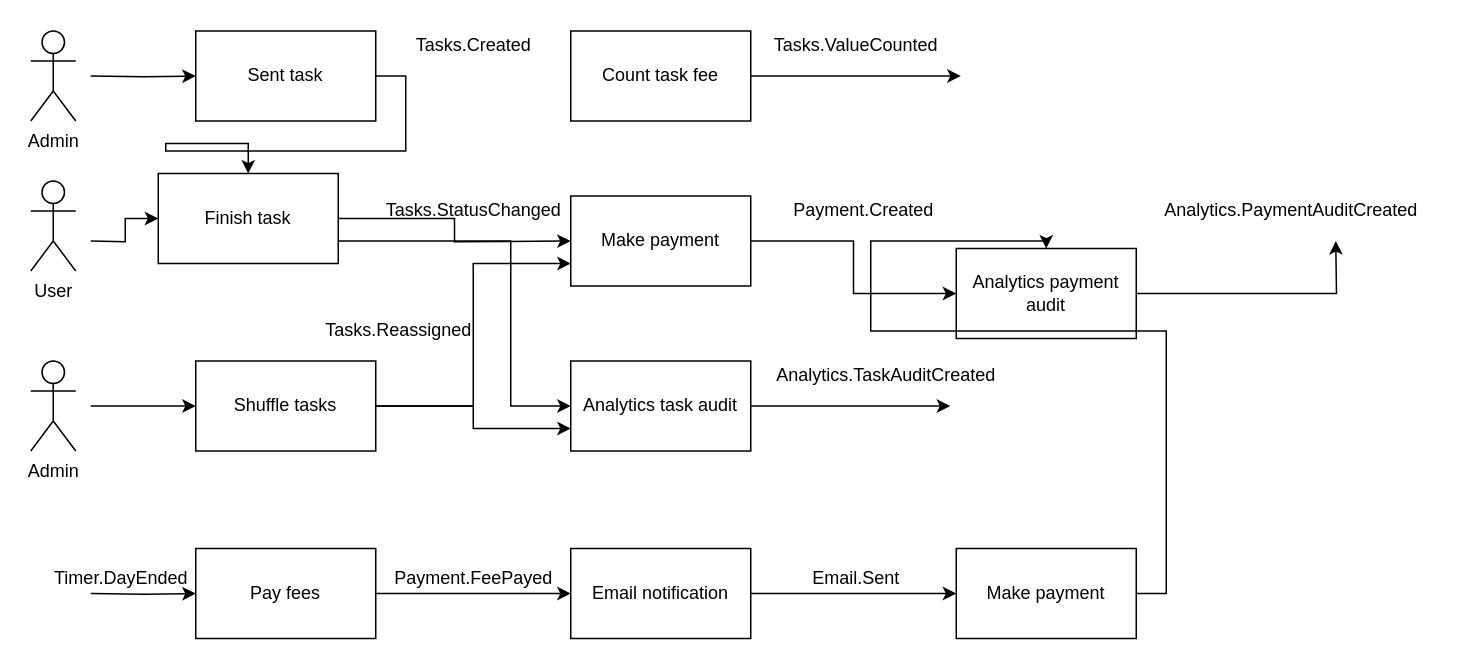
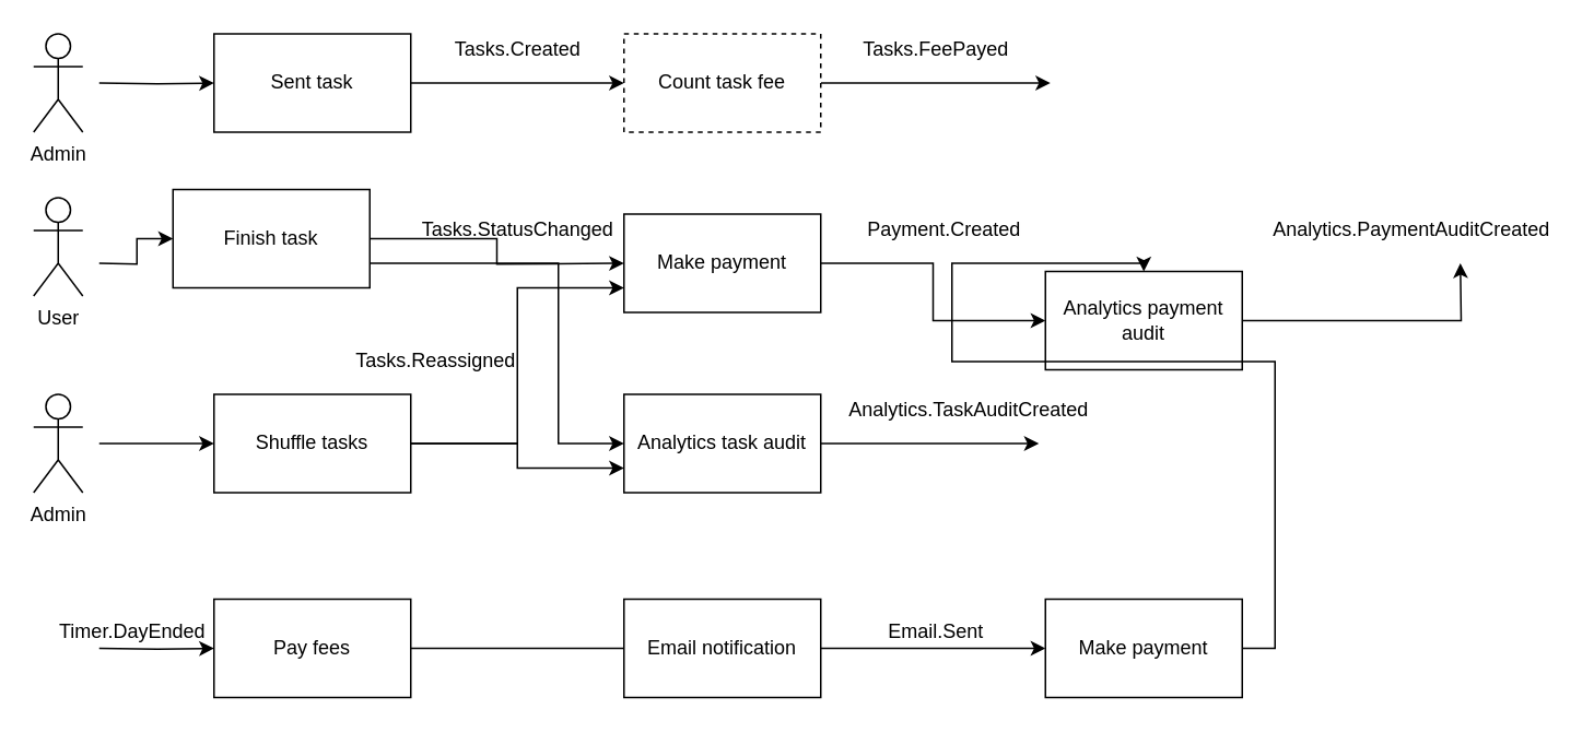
  <mxCell id="0" />
  <mxCell id="1" parent="0" />
- <mxCell id="2" style="edgeStyle=orthogonalEdgeStyle;rounded=0;orthogonalLoop=1;jettySize=auto;html=1;exitX=1;exitY=0.5;exitDx=0;exitDy=0;" parent="1" source="3" target="9" edge="1"><mxGeometry relative="1" as="geometry"><mxPoint x="330" y="50" as="targetPoint" /></mxGeometry></mxCell>
+ <mxCell id="2" style="edgeStyle=orthogonalEdgeStyle;rounded=0;orthogonalLoop=1;jettySize=auto;html=1;exitX=1;exitY=0.5;exitDx=0;exitDy=0;entryX=0;entryY=0.5;entryDx=0;entryDy=0;" parent="1" source="3" target="19" edge="1"><mxGeometry relative="1" as="geometry"><mxPoint x="330" y="50" as="targetPoint" /></mxGeometry></mxCell>
  <mxCell id="3" value="Sent task" style="rounded=0;whiteSpace=wrap;html=1;" parent="1" vertex="1"><mxGeometry x="130" y="20" width="120" height="60" as="geometry" /></mxCell>
  <mxCell id="4" style="edgeStyle=orthogonalEdgeStyle;rounded=0;orthogonalLoop=1;jettySize=auto;html=1;" parent="1" target="3" edge="1"><mxGeometry relative="1" as="geometry"><mxPoint x="60" y="50" as="sourcePoint" /></mxGeometry></mxCell>
  <mxCell id="5" value="Admin" style="shape=umlActor;verticalLabelPosition=bottom;verticalAlign=top;html=1;outlineConnect=0;" parent="1" vertex="1"><mxGeometry x="20" y="20" width="30" height="60" as="geometry" /></mxCell>
  <mxCell id="6" value="Tasks.Created" style="text;html=1;align=center;verticalAlign=middle;resizable=0;points=[];autosize=1;strokeColor=none;fillColor=none;" parent="1" vertex="1"><mxGeometry x="270" y="20" width="90" height="20" as="geometry" /></mxCell>
  <mxCell id="7" style="edgeStyle=orthogonalEdgeStyle;rounded=0;orthogonalLoop=1;jettySize=auto;html=1;exitX=1;exitY=0.5;exitDx=0;exitDy=0;" parent="1" source="9" edge="1"><mxGeometry relative="1" as="geometry"><mxPoint x="380" y="160" as="targetPoint" /></mxGeometry></mxCell>
  <mxCell id="8" style="edgeStyle=orthogonalEdgeStyle;rounded=0;jumpStyle=arc;orthogonalLoop=1;jettySize=auto;html=1;exitX=1;exitY=0.5;exitDx=0;exitDy=0;entryX=0;entryY=0.5;entryDx=0;entryDy=0;startArrow=none;startFill=0;endArrow=classic;endFill=1;" parent="1" source="9" target="36" edge="1"><mxGeometry relative="1" as="geometry"><Array as="points"><mxPoint x="340" y="160" /><mxPoint x="340" y="270" /></Array></mxGeometry></mxCell>
  <mxCell id="9" value="Finish task" style="rounded=0;whiteSpace=wrap;html=1;" parent="1" vertex="1"><mxGeometry x="105" y="115" width="120" height="60" as="geometry" /></mxCell>
  <mxCell id="10" style="edgeStyle=orthogonalEdgeStyle;rounded=0;orthogonalLoop=1;jettySize=auto;html=1;entryX=0;entryY=0.5;entryDx=0;entryDy=0;" parent="1" target="9" edge="1"><mxGeometry relative="1" as="geometry"><mxPoint x="60" y="160" as="sourcePoint" /><mxPoint x="140" y="80" as="targetPoint" /></mxGeometry></mxCell>
  <mxCell id="11" value="User" style="shape=umlActor;verticalLabelPosition=bottom;verticalAlign=top;html=1;outlineConnect=0;" parent="1" vertex="1"><mxGeometry x="20" y="120" width="30" height="60" as="geometry" /></mxCell>
  <mxCell id="12" value="Tasks.StatusChanged" style="text;html=1;align=center;verticalAlign=middle;resizable=0;points=[];autosize=1;strokeColor=none;fillColor=none;" parent="1" vertex="1"><mxGeometry x="250" y="130" width="130" height="20" as="geometry" /></mxCell>
  <mxCell id="13" style="edgeStyle=orthogonalEdgeStyle;rounded=0;orthogonalLoop=1;jettySize=auto;html=1;exitX=1;exitY=0.5;exitDx=0;exitDy=0;entryX=0;entryY=0.5;entryDx=0;entryDy=0;" parent="1" source="14" target="16" edge="1"><mxGeometry relative="1" as="geometry" /></mxCell>
  <mxCell id="14" value="Make payment" style="rounded=0;whiteSpace=wrap;html=1;" parent="1" vertex="1"><mxGeometry x="380" y="130" width="120" height="60" as="geometry" /></mxCell>
  <mxCell id="15" style="edgeStyle=orthogonalEdgeStyle;rounded=0;orthogonalLoop=1;jettySize=auto;html=1;exitX=1;exitY=0.5;exitDx=0;exitDy=0;" parent="1" source="16" edge="1"><mxGeometry relative="1" as="geometry"><mxPoint x="890" y="160" as="targetPoint" /></mxGeometry></mxCell>
  <mxCell id="16" value="Analytics payment audit" style="rounded=0;whiteSpace=wrap;html=1;" parent="1" vertex="1"><mxGeometry x="637" y="165" width="120" height="60" as="geometry" /></mxCell>
  <mxCell id="17" value="Payment.Created" style="text;html=1;align=center;verticalAlign=middle;resizable=0;points=[];autosize=1;strokeColor=none;fillColor=none;" parent="1" vertex="1"><mxGeometry x="520" y="130" width="110" height="20" as="geometry" /></mxCell>
  <mxCell id="18" style="edgeStyle=orthogonalEdgeStyle;rounded=0;orthogonalLoop=1;jettySize=auto;html=1;exitX=1;exitY=0.5;exitDx=0;exitDy=0;" parent="1" source="19" edge="1"><mxGeometry relative="1" as="geometry"><mxPoint x="640" y="50" as="targetPoint" /></mxGeometry></mxCell>
- <mxCell id="19" value="Count task fee" style="rounded=0;whiteSpace=wrap;html=1;" parent="1" vertex="1"><mxGeometry x="380" y="20" width="120" height="60" as="geometry" /></mxCell>
- <mxCell id="20" value="Tasks.ValueCounted" style="text;html=1;align=center;verticalAlign=middle;resizable=0;points=[];autosize=1;strokeColor=none;fillColor=none;" parent="1" vertex="1"><mxGeometry x="510" y="20" width="120" height="20" as="geometry" /></mxCell>
+ <mxCell id="19" value="Count task fee" style="rounded=0;whiteSpace=wrap;html=1;dashed=1;" parent="1" vertex="1"><mxGeometry x="380" y="20" width="120" height="60" as="geometry" /></mxCell>
+ <mxCell id="20" value="Tasks.FeePayed" style="text;html=1;align=center;verticalAlign=middle;resizable=0;points=[];autosize=1;strokeColor=none;fillColor=none;" parent="1" vertex="1"><mxGeometry x="510" y="20" width="120" height="20" as="geometry" /></mxCell>
  <mxCell id="21" style="edgeStyle=orthogonalEdgeStyle;rounded=0;orthogonalLoop=1;jettySize=auto;html=1;entryX=0;entryY=0.5;entryDx=0;entryDy=0;" parent="1" target="23" edge="1"><mxGeometry relative="1" as="geometry"><mxPoint x="60" y="395" as="sourcePoint" /><mxPoint x="140" y="295" as="targetPoint" /></mxGeometry></mxCell>
- <mxCell id="22" style="edgeStyle=orthogonalEdgeStyle;rounded=0;orthogonalLoop=1;jettySize=auto;html=1;exitX=1;exitY=0.5;exitDx=0;exitDy=0;entryX=0;entryY=0.5;entryDx=0;entryDy=0;" parent="1" source="23" target="26" edge="1"><mxGeometry relative="1" as="geometry" /></mxCell>
+ <mxCell id="22" style="edgeStyle=orthogonalEdgeStyle;rounded=0;orthogonalLoop=1;jettySize=auto;html=1;exitX=1;exitY=0.5;exitDx=0;exitDy=0;entryX=0;entryY=0.5;entryDx=0;entryDy=0;endArrow=none;" parent="1" source="23" target="26" edge="1"><mxGeometry relative="1" as="geometry" /></mxCell>
  <mxCell id="23" value="Pay fees" style="rounded=0;whiteSpace=wrap;html=1;" parent="1" vertex="1"><mxGeometry x="130" y="365" width="120" height="60" as="geometry" /></mxCell>
  <mxCell id="24" value="Timer.DayEnded" style="text;html=1;align=center;verticalAlign=middle;resizable=0;points=[];autosize=1;strokeColor=none;fillColor=none;" parent="1" vertex="1"><mxGeometry x="30" y="375" width="100" height="20" as="geometry" /></mxCell>
  <mxCell id="25" style="edgeStyle=orthogonalEdgeStyle;rounded=0;orthogonalLoop=1;jettySize=auto;html=1;exitX=1;exitY=0.5;exitDx=0;exitDy=0;" parent="1" source="26" target="39" edge="1"><mxGeometry relative="1" as="geometry"><mxPoint x="630" y="395" as="targetPoint" /></mxGeometry></mxCell>
  <mxCell id="26" value="Email notification" style="rounded=0;whiteSpace=wrap;html=1;" parent="1" vertex="1"><mxGeometry x="380" y="365" width="120" height="60" as="geometry" /></mxCell>
- <mxCell id="27" value="Payment.FeePayed" style="text;html=1;align=center;verticalAlign=middle;resizable=0;points=[];autosize=1;strokeColor=none;fillColor=none;" parent="1" vertex="1"><mxGeometry x="255" y="375" width="120" height="20" as="geometry" /></mxCell>
  <mxCell id="28" value="Analytics.PaymentAuditCreated" style="text;html=1;align=center;verticalAlign=middle;resizable=0;points=[];autosize=1;strokeColor=none;fillColor=none;" parent="1" vertex="1"><mxGeometry x="770" y="130" width="180" height="20" as="geometry" /></mxCell>
  <mxCell id="29" value="Email.Sent" style="text;html=1;align=center;verticalAlign=middle;resizable=0;points=[];autosize=1;strokeColor=none;fillColor=none;" parent="1" vertex="1"><mxGeometry x="535" y="375" width="70" height="20" as="geometry" /></mxCell>
  <mxCell id="30" style="edgeStyle=orthogonalEdgeStyle;rounded=0;orthogonalLoop=1;jettySize=auto;html=1;exitX=1;exitY=0.5;exitDx=0;exitDy=0;entryX=0;entryY=0.75;entryDx=0;entryDy=0;" edge="1" parent="1" source="32" target="36"><mxGeometry relative="1" as="geometry" /></mxCell>
  <mxCell id="31" style="edgeStyle=orthogonalEdgeStyle;rounded=0;orthogonalLoop=1;jettySize=auto;html=1;exitX=1;exitY=0.5;exitDx=0;exitDy=0;entryX=0;entryY=0.75;entryDx=0;entryDy=0;" edge="1" parent="1" source="32" target="14"><mxGeometry relative="1" as="geometry" /></mxCell>
  <mxCell id="32" value="Shuffle tasks" style="rounded=0;whiteSpace=wrap;html=1;" parent="1" vertex="1"><mxGeometry x="130" y="240" width="120" height="60" as="geometry" /></mxCell>
  <mxCell id="33" style="edgeStyle=orthogonalEdgeStyle;rounded=0;orthogonalLoop=1;jettySize=auto;html=1;" parent="1" edge="1"><mxGeometry relative="1" as="geometry"><mxPoint x="60" y="270" as="sourcePoint" /><mxPoint x="130" y="270" as="targetPoint" /></mxGeometry></mxCell>
  <mxCell id="34" value="Admin" style="shape=umlActor;verticalLabelPosition=bottom;verticalAlign=top;html=1;outlineConnect=0;" parent="1" vertex="1"><mxGeometry x="20" y="240" width="30" height="60" as="geometry" /></mxCell>
  <mxCell id="35" style="edgeStyle=orthogonalEdgeStyle;rounded=0;orthogonalLoop=1;jettySize=auto;html=1;exitX=1;exitY=0.5;exitDx=0;exitDy=0;" parent="1" source="36" edge="1"><mxGeometry relative="1" as="geometry"><mxPoint x="633" y="270" as="targetPoint" /></mxGeometry></mxCell>
  <mxCell id="36" value="Analytics task audit" style="rounded=0;whiteSpace=wrap;html=1;" parent="1" vertex="1"><mxGeometry x="380" y="240" width="120" height="60" as="geometry" /></mxCell>
  <mxCell id="37" value="Analytics.TaskAuditCreated" style="text;html=1;align=center;verticalAlign=middle;resizable=0;points=[];autosize=1;strokeColor=none;fillColor=none;" parent="1" vertex="1"><mxGeometry x="510" y="240" width="160" height="20" as="geometry" /></mxCell>
  <mxCell id="38" style="edgeStyle=orthogonalEdgeStyle;rounded=0;orthogonalLoop=1;jettySize=auto;html=1;exitX=1;exitY=0.5;exitDx=0;exitDy=0;" parent="1" source="39" target="16" edge="1"><mxGeometry relative="1" as="geometry"><Array as="points"><mxPoint x="777" y="395" /><mxPoint x="777" y="220" /><mxPoint x="580" y="220" /><mxPoint x="580" y="160" /></Array></mxGeometry></mxCell>
  <mxCell id="39" value="Make payment" style="rounded=0;whiteSpace=wrap;html=1;" parent="1" vertex="1"><mxGeometry x="637" y="365" width="120" height="60" as="geometry" /></mxCell>
  <mxCell id="40" value="Tasks.Reassigned" style="text;html=1;align=center;verticalAlign=middle;resizable=0;points=[];autosize=1;strokeColor=none;fillColor=none;" vertex="1" parent="1"><mxGeometry x="210" y="210" width="110" height="20" as="geometry" /></mxCell>
